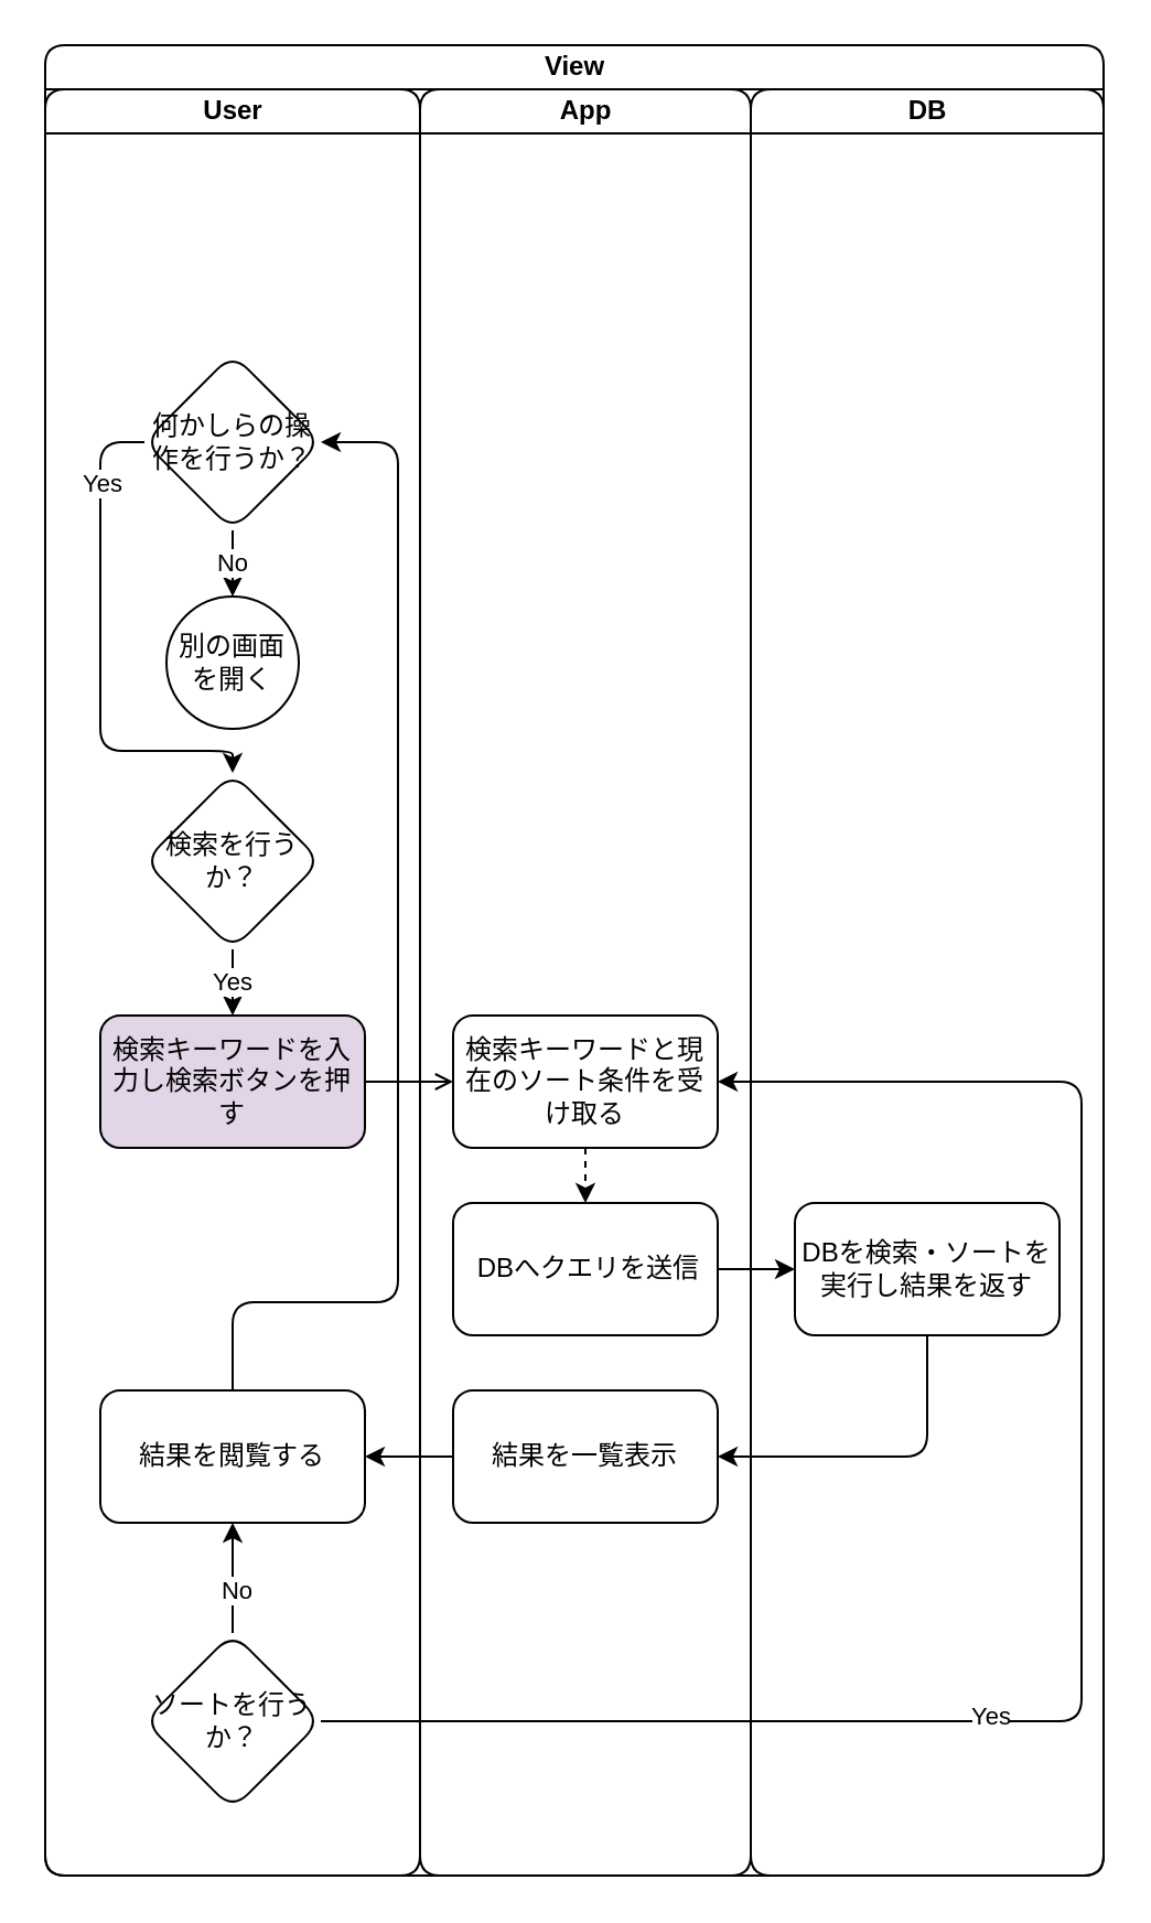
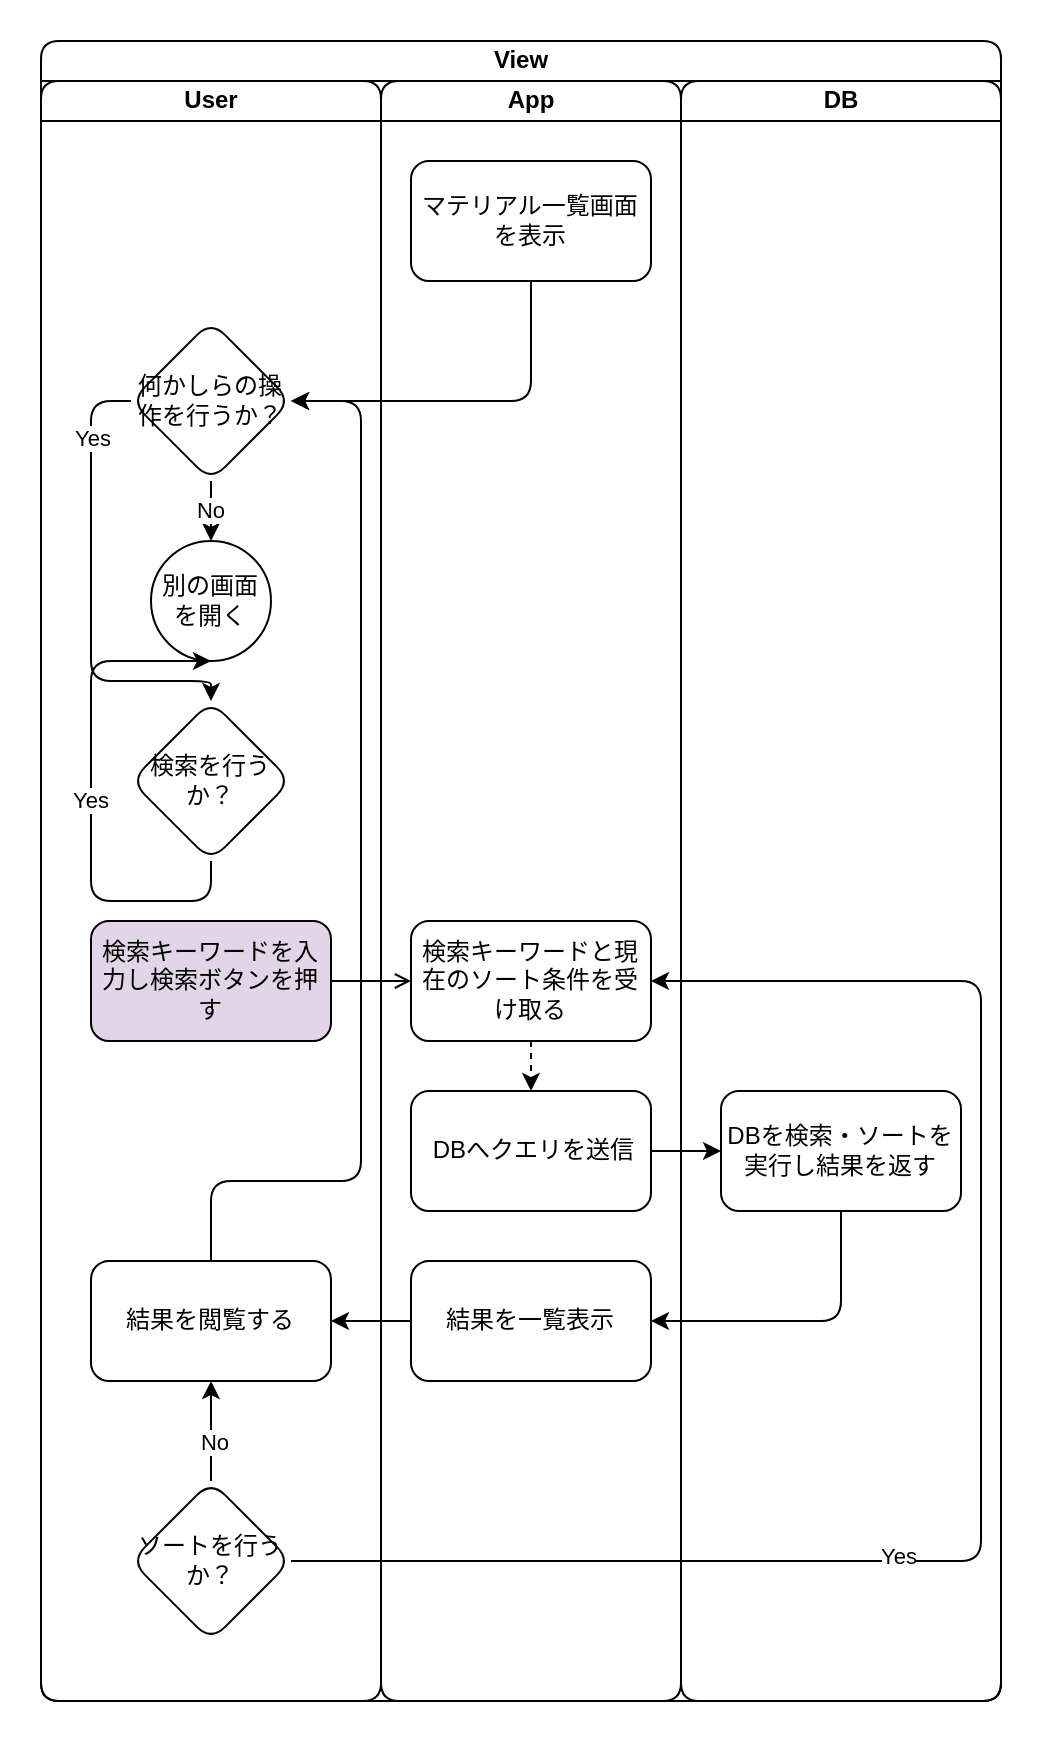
  <mxCell id="0" />
  <mxCell id="1" parent="0" />
  <mxCell id="2" value="View" style="swimlane;childLayout=stackLayout;resizeParent=1;resizeParentMax=0;startSize=20;html=1;rounded=1;" vertex="1" parent="1"><mxGeometry x="20" y="20" width="480" height="830" as="geometry" /></mxCell>
  <mxCell id="3" value="User" style="swimlane;startSize=20;html=1;rounded=1;" vertex="1" parent="2"><mxGeometry y="20" width="170" height="810" as="geometry" /></mxCell>
  <mxCell id="4" value="No" style="edgeStyle=orthogonalEdgeStyle;rounded=1;orthogonalLoop=1;jettySize=auto;html=1;exitX=0.5;exitY=1;exitDx=0;exitDy=0;" edge="1" parent="3" source="7" target="8"><mxGeometry relative="1" as="geometry" /></mxCell>
  <mxCell id="5" style="edgeStyle=orthogonalEdgeStyle;rounded=1;orthogonalLoop=1;jettySize=auto;html=1;exitX=0;exitY=0.5;exitDx=0;exitDy=0;entryX=0.5;entryY=0;entryDx=0;entryDy=0;" edge="1" parent="3" source="7" target="10"><mxGeometry relative="1" as="geometry"><Array as="points"><mxPoint x="25" y="160" /><mxPoint x="25" y="300" /><mxPoint x="85" y="300" /></Array></mxGeometry></mxCell>
  <mxCell id="6" value="Yes" style="edgeLabel;html=1;align=center;verticalAlign=middle;resizable=0;points=[];rounded=1;" vertex="1" connectable="0" parent="5"><mxGeometry x="-0.67" relative="1" as="geometry"><mxPoint as="offset" /></mxGeometry></mxCell>
  <mxCell id="7" value="何かしらの操作を行うか？" style="rhombus;whiteSpace=wrap;html=1;rounded=1;" vertex="1" parent="3"><mxGeometry x="45.0" y="120" width="80" height="80" as="geometry" /></mxCell>
  <mxCell id="8" value="別の画面を開く" style="ellipse;whiteSpace=wrap;html=1;rounded=1;" vertex="1" parent="3"><mxGeometry x="55.0" y="230" width="60" height="60" as="geometry" /></mxCell>
- <mxCell id="9" value="Yes" style="edgeStyle=orthogonalEdgeStyle;rounded=1;orthogonalLoop=1;jettySize=auto;html=1;exitX=0.5;exitY=1;exitDx=0;exitDy=0;" edge="1" parent="3" source="10" target="11"><mxGeometry relative="1" as="geometry" /></mxCell>
+ <mxCell id="9" value="Yes" style="edgeStyle=orthogonalEdgeStyle;rounded=1;orthogonalLoop=1;jettySize=auto;html=1;exitX=0.5;exitY=1;exitDx=0;exitDy=0;" edge="1" parent="3" source="10" target="8"><mxGeometry relative="1" as="geometry" /></mxCell>
  <mxCell id="10" value="検索を行うか？" style="rhombus;whiteSpace=wrap;html=1;rounded=1;" vertex="1" parent="3"><mxGeometry x="45.0" y="310" width="80" height="80" as="geometry" /></mxCell>
  <mxCell id="11" value="検索キーワードを入力し検索ボタンを押す" style="whiteSpace=wrap;html=1;rounded=1;fillColor=#e1d5e7;" vertex="1" parent="3"><mxGeometry x="25" y="420" width="120" height="60" as="geometry" /></mxCell>
  <mxCell id="12" style="edgeStyle=orthogonalEdgeStyle;rounded=1;orthogonalLoop=1;jettySize=auto;html=1;exitX=0.5;exitY=0;exitDx=0;exitDy=0;entryX=1;entryY=0.5;entryDx=0;entryDy=0;" edge="1" parent="3" source="13" target="7"><mxGeometry relative="1" as="geometry"><Array as="points"><mxPoint x="85" y="550" /><mxPoint x="160" y="550" /><mxPoint x="160" y="160" /></Array></mxGeometry></mxCell>
  <mxCell id="13" value="結果を閲覧する" style="whiteSpace=wrap;html=1;rounded=1;" vertex="1" parent="3"><mxGeometry x="25" y="590" width="120" height="60" as="geometry" /></mxCell>
  <mxCell id="14" style="edgeStyle=orthogonalEdgeStyle;rounded=1;orthogonalLoop=1;jettySize=auto;html=1;exitX=0.5;exitY=0;exitDx=0;exitDy=0;entryX=0.5;entryY=1;entryDx=0;entryDy=0;" edge="1" parent="3" source="16" target="13"><mxGeometry relative="1" as="geometry" /></mxCell>
  <mxCell id="15" value="No" style="edgeLabel;html=1;align=center;verticalAlign=middle;resizable=0;points=[];rounded=1;" vertex="1" connectable="0" parent="14"><mxGeometry x="-0.2" y="-1" relative="1" as="geometry"><mxPoint as="offset" /></mxGeometry></mxCell>
  <mxCell id="16" value="ソートを行うか？" style="rhombus;whiteSpace=wrap;html=1;rounded=1;" vertex="1" parent="3"><mxGeometry x="45" y="700" width="80" height="80" as="geometry" /></mxCell>
  <mxCell id="17" value="App" style="swimlane;startSize=20;html=1;rounded=1;" vertex="1" parent="2"><mxGeometry x="170" y="20" width="150" height="810" as="geometry" /></mxCell>
+ <mxCell id="18" value="マテリアル一覧画面を表示" style="whiteSpace=wrap;html=1;rounded=1;" vertex="1" parent="17"><mxGeometry x="15.0" y="40" width="120" height="60" as="geometry" /></mxCell>
  <mxCell id="19" style="edgeStyle=orthogonalEdgeStyle;rounded=1;orthogonalLoop=1;jettySize=auto;html=1;exitX=0.5;exitY=1;exitDx=0;exitDy=0;entryX=0.5;entryY=0;entryDx=0;entryDy=0;dashed=1;" edge="1" parent="17" source="20" target="21"><mxGeometry relative="1" as="geometry" /></mxCell>
  <mxCell id="20" value="検索キーワードと現在のソート条件を受け取る" style="whiteSpace=wrap;html=1;rounded=1;" vertex="1" parent="17"><mxGeometry x="15" y="420" width="120" height="60" as="geometry" /></mxCell>
  <mxCell id="21" value="&amp;nbsp;DBへクエリを送信" style="whiteSpace=wrap;html=1;rounded=1;" vertex="1" parent="17"><mxGeometry x="15" y="505" width="120" height="60" as="geometry" /></mxCell>
  <mxCell id="22" value="結果を一覧表示" style="whiteSpace=wrap;html=1;rounded=1;" vertex="1" parent="17"><mxGeometry x="15" y="590" width="120" height="60" as="geometry" /></mxCell>
  <mxCell id="23" value="DB" style="swimlane;startSize=20;html=1;rounded=1;" vertex="1" parent="2"><mxGeometry x="320" y="20" width="160" height="810" as="geometry" /></mxCell>
  <mxCell id="24" value="DBを検索・ソートを実行し結果を返す" style="whiteSpace=wrap;html=1;rounded=1;" vertex="1" parent="23"><mxGeometry x="20" y="505" width="120" height="60" as="geometry" /></mxCell>
+ <mxCell id="25" style="edgeStyle=orthogonalEdgeStyle;rounded=1;orthogonalLoop=1;jettySize=auto;html=1;exitX=0.5;exitY=1;exitDx=0;exitDy=0;entryX=1;entryY=0.5;entryDx=0;entryDy=0;" edge="1" parent="2" source="18" target="7"><mxGeometry relative="1" as="geometry" /></mxCell>
  <mxCell id="26" style="edgeStyle=orthogonalEdgeStyle;rounded=1;orthogonalLoop=1;jettySize=auto;html=1;exitX=1;exitY=0.5;exitDx=0;exitDy=0;endArrow=open;" edge="1" parent="2" source="11" target="20"><mxGeometry relative="1" as="geometry" /></mxCell>
  <mxCell id="27" style="edgeStyle=orthogonalEdgeStyle;rounded=1;orthogonalLoop=1;jettySize=auto;html=1;exitX=1;exitY=0.5;exitDx=0;exitDy=0;entryX=0;entryY=0.5;entryDx=0;entryDy=0;" edge="1" parent="2" source="21" target="24"><mxGeometry relative="1" as="geometry" /></mxCell>
  <mxCell id="28" style="edgeStyle=orthogonalEdgeStyle;rounded=1;orthogonalLoop=1;jettySize=auto;html=1;exitX=0.5;exitY=1;exitDx=0;exitDy=0;entryX=1;entryY=0.5;entryDx=0;entryDy=0;" edge="1" parent="2" source="24" target="22"><mxGeometry relative="1" as="geometry" /></mxCell>
  <mxCell id="29" style="edgeStyle=orthogonalEdgeStyle;rounded=1;orthogonalLoop=1;jettySize=auto;html=1;exitX=0;exitY=0.5;exitDx=0;exitDy=0;" edge="1" parent="2" source="22" target="13"><mxGeometry relative="1" as="geometry" /></mxCell>
  <mxCell id="30" style="edgeStyle=orthogonalEdgeStyle;rounded=1;orthogonalLoop=1;jettySize=auto;html=1;exitX=1;exitY=0.5;exitDx=0;exitDy=0;entryX=1;entryY=0.5;entryDx=0;entryDy=0;" edge="1" parent="2" source="16" target="20"><mxGeometry relative="1" as="geometry"><Array as="points"><mxPoint x="470" y="760" /><mxPoint x="470" y="470" /></Array></mxGeometry></mxCell>
  <mxCell id="31" value="Yes" style="edgeLabel;html=1;align=center;verticalAlign=middle;resizable=0;points=[];rounded=1;" vertex="1" connectable="0" parent="30"><mxGeometry x="-0.242" y="3" relative="1" as="geometry"><mxPoint as="offset" /></mxGeometry></mxCell>
